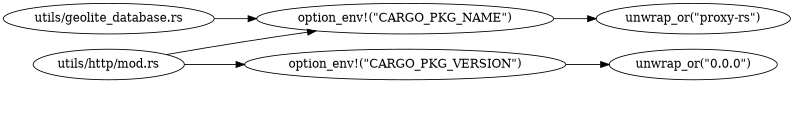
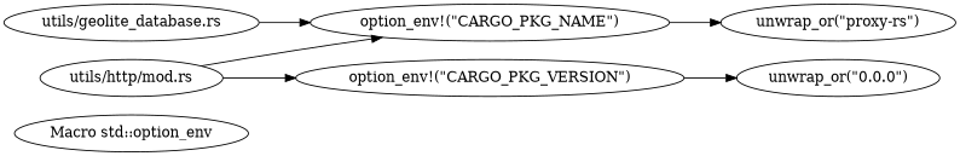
  digraph {
    rankdir=LR
+   n1 [label="Macro std::option_env"]
    n2 [label="option_env!(\"CARGO_PKG_NAME\")"]
    "unwrap_or(\"proxy-rs\")"
    "utils/geolite_database.rs"
    "utils/http/mod.rs"
    "option_env!(\"CARGO_PKG_VERSION\")"
    "unwrap_or(\"0.0.0\")"
    n2 -> "unwrap_or(\"proxy-rs\")"
    "utils/geolite_database.rs" -> n2
    "utils/http/mod.rs" -> n2
    "utils/http/mod.rs" -> "option_env!(\"CARGO_PKG_VERSION\")"
    "option_env!(\"CARGO_PKG_VERSION\")" -> "unwrap_or(\"0.0.0\")"
  }
